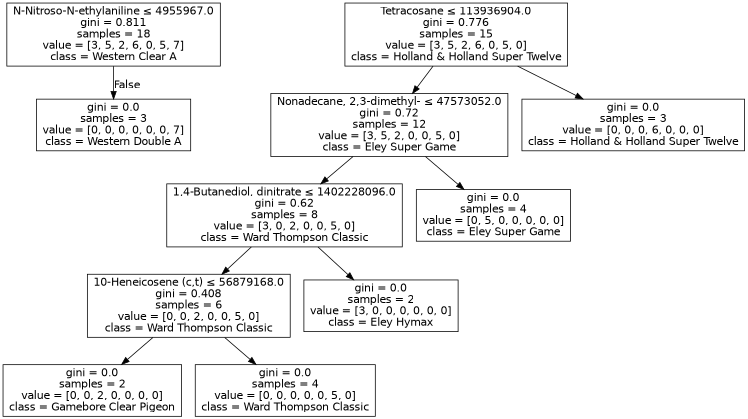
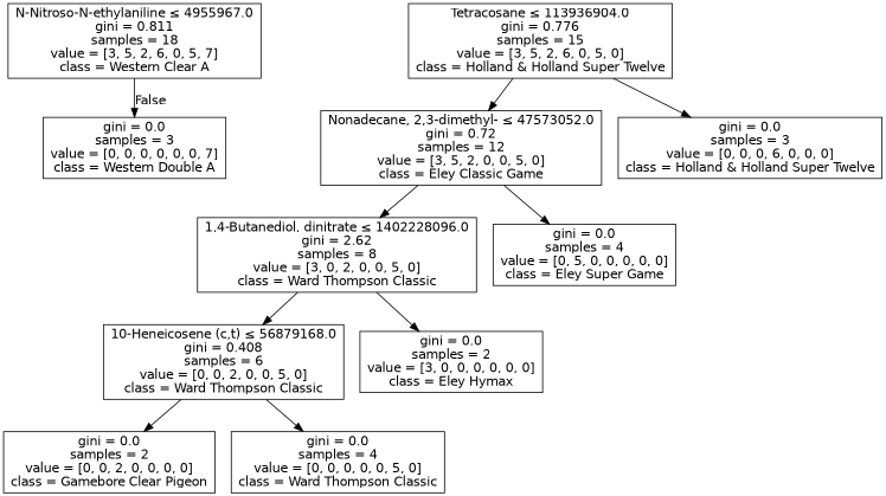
  digraph {
    node [fontname=helvetica shape=box]
    edge [fontname=helvetica]
    n1 [label=<N-Nitroso-N-ethylaniline &le; 4955967.0<br/>gini = 0.811<br/>samples = 18<br/>value = [3, 5, 2, 6, 0, 5, 7]<br/>class = Western Clear A>]
    n2 [label=<gini = 0.0<br/>samples = 3<br/>value = [0, 0, 0, 0, 0, 0, 7]<br/>class = Western Double A>]
    n3 [label=<Tetracosane &le; 113936904.0<br/>gini = 0.776<br/>samples = 15<br/>value = [3, 5, 2, 6, 0, 5, 0]<br/>class = Holland &amp; Holland Super Twelve>]
-   n4 [label=<Nonadecane, 2,3-dimethyl- &le; 47573052.0<br/>gini = 0.72<br/>samples = 12<br/>value = [3, 5, 2, 0, 0, 5, 0]<br/>class = Eley Super Game>]
+   n4 [label=<Nonadecane, 2,3-dimethyl- &le; 47573052.0<br/>gini = 0.72<br/>samples = 12<br/>value = [3, 5, 2, 0, 0, 5, 0]<br/>class = Eley Classic Game>]
    n5 [label=<gini = 0.0<br/>samples = 3<br/>value = [0, 0, 0, 6, 0, 0, 0]<br/>class = Holland &amp; Holland Super Twelve>]
-   n6 [label=<1,4-Butanediol, dinitrate &le; 1402228096.0<br/>gini = 0.62<br/>samples = 8<br/>value = [3, 0, 2, 0, 0, 5, 0]<br/>class = Ward Thompson Classic>]
+   n6 [label=<1,4-Butanediol, dinitrate &le; 1402228096.0<br/>gini = 2.62<br/>samples = 8<br/>value = [3, 0, 2, 0, 0, 5, 0]<br/>class = Ward Thompson Classic>]
    n7 [label=<gini = 0.0<br/>samples = 4<br/>value = [0, 5, 0, 0, 0, 0, 0]<br/>class = Eley Super Game>]
    n8 [label=<10-Heneicosene (c,t) &le; 56879168.0<br/>gini = 0.408<br/>samples = 6<br/>value = [0, 0, 2, 0, 0, 5, 0]<br/>class = Ward Thompson Classic>]
    n9 [label=<gini = 0.0<br/>samples = 2<br/>value = [3, 0, 0, 0, 0, 0, 0]<br/>class = Eley Hymax>]
    n10 [label=<gini = 0.0<br/>samples = 2<br/>value = [0, 0, 2, 0, 0, 0, 0]<br/>class = Gamebore Clear Pigeon>]
    n11 [label=<gini = 0.0<br/>samples = 4<br/>value = [0, 0, 0, 0, 0, 5, 0]<br/>class = Ward Thompson Classic>]
    n1 -> n2 [headlabel=False labelangle=-45 labeldistance=2.5]
    n3 -> n4
    n3 -> n5
    n4 -> n6
    n4 -> n7
    n6 -> n8
    n6 -> n9
    n8 -> n10
    n8 -> n11
  }
